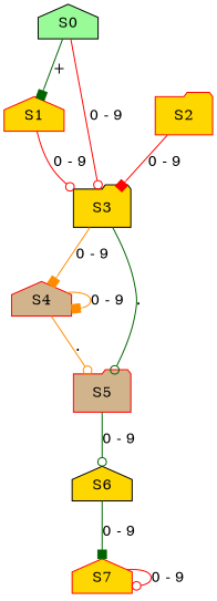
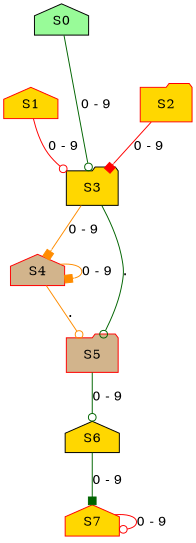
  digraph {
    rankdir=TB
    node [color=red fillcolor=gold shape=house style=filled]
    edge [arrowhead=odot color=darkgreen]
    n1 [color=black fillcolor=palegreen label=S0]
    n2 [label=S1]
    n3 [color=black label=S3 shape=folder]
    n4 [label=S2 shape=folder]
    n5 [fillcolor=tan label=S4]
    n6 [fillcolor=tan label=S5 shape=folder]
    n7 [color=black label=S6]
    n8 [label=S7]
-   n1 -> n2 [arrowhead=box label="+"]
-   n1 -> n3 [color=red label="0 - 9"]
+   n1 -> n3 [label="0 - 9"]
    n2 -> n3 [color=red label="0 - 9"]
    n3 -> n5 [arrowhead=box color=darkorange label="0 - 9"]
    n3 -> n6 [label="."]
    n4 -> n3 [arrowhead=box color=red label="0 - 9"]
    n5 -> n5 [arrowhead=box color=darkorange label="0 - 9"]
    n5 -> n6 [color=darkorange label="."]
    n6 -> n7 [label="0 - 9"]
    n7 -> n8 [arrowhead=box label="0 - 9"]
    n8 -> n8 [color=red label="0 - 9"]
  }
